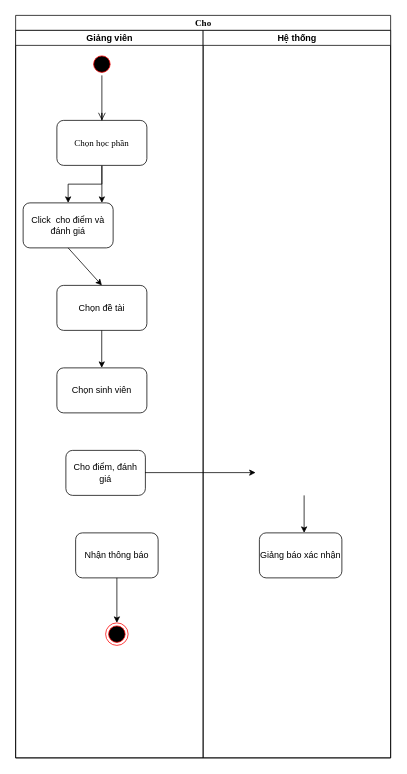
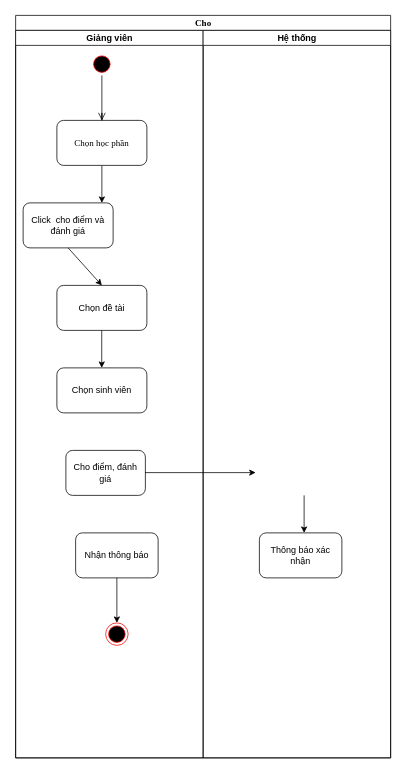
  <mxCell id="0" />
  <mxCell id="1" parent="0" />
  <mxCell id="2" value="Cho" style="swimlane;html=1;childLayout=stackLayout;startSize=20;rounded=0;shadow=0;comic=0;labelBackgroundColor=none;strokeWidth=1;fontFamily=Verdana;fontSize=12;align=center;" vertex="1" parent="1"><mxGeometry x="20" y="20" width="500" height="990" as="geometry" /></mxCell>
  <mxCell id="3" value="Giảng viên" style="swimlane;html=1;startSize=20;" vertex="1" parent="2"><mxGeometry y="20" width="250" height="970" as="geometry" /></mxCell>
  <mxCell id="4" value="" style="ellipse;html=1;shape=startState;fillColor=#000000;strokeColor=#ff0000;" vertex="1" parent="3"><mxGeometry x="100" y="30" width="30" height="30" as="geometry" /></mxCell>
  <mxCell id="5" value="" style="endArrow=classic;html=1;rounded=0;strokeColor=#000000;exitX=0.5;exitY=1;exitDx=0;exitDy=0;" edge="1" parent="3"><mxGeometry width="50" height="50" relative="1" as="geometry"><mxPoint x="115" y="180" as="sourcePoint" /><mxPoint x="115" y="230" as="targetPoint" /></mxGeometry></mxCell>
  <mxCell id="6" value="Click&amp;nbsp; cho điểm và đánh giá" style="rounded=1;whiteSpace=wrap;html=1;" vertex="1" parent="3"><mxGeometry x="10" y="230" width="120" height="60" as="geometry" /></mxCell>
  <mxCell id="7" value="" style="ellipse;html=1;shape=endState;fillColor=#000000;strokeColor=#ff0000;" vertex="1" parent="3"><mxGeometry x="120" y="790" width="30" height="30" as="geometry" /></mxCell>
  <mxCell id="8" value="Chọn đề tài" style="rounded=1;whiteSpace=wrap;html=1;" vertex="1" parent="3"><mxGeometry x="55" y="340" width="120" height="60" as="geometry" /></mxCell>
  <mxCell id="9" value="Chọn sinh viên" style="rounded=1;whiteSpace=wrap;html=1;" vertex="1" parent="3"><mxGeometry x="55" y="450" width="120" height="60" as="geometry" /></mxCell>
  <mxCell id="10" value="" style="endArrow=classic;html=1;rounded=0;exitX=0.5;exitY=1;exitDx=0;exitDy=0;" edge="1" parent="3" source="6"><mxGeometry width="50" height="50" relative="1" as="geometry"><mxPoint x="420" y="330" as="sourcePoint" /><mxPoint x="115" y="340" as="targetPoint" /></mxGeometry></mxCell>
  <mxCell id="11" value="" style="endArrow=classic;html=1;rounded=0;exitX=0.5;exitY=1;exitDx=0;exitDy=0;" edge="1" parent="3"><mxGeometry width="50" height="50" relative="1" as="geometry"><mxPoint x="114.83" y="400" as="sourcePoint" /><mxPoint x="114.83" y="450" as="targetPoint" /></mxGeometry></mxCell>
  <mxCell id="12" value="Nhận thông báo" style="rounded=1;whiteSpace=wrap;html=1;" vertex="1" parent="3"><mxGeometry x="80" y="670" width="110" height="60" as="geometry" /></mxCell>
  <mxCell id="13" value="" style="endArrow=classic;html=1;rounded=0;entryX=0.5;entryY=0;entryDx=0;entryDy=0;exitX=0.5;exitY=1;exitDx=0;exitDy=0;" edge="1" parent="3" source="12" target="7"><mxGeometry width="50" height="50" relative="1" as="geometry"><mxPoint x="420" y="910" as="sourcePoint" /><mxPoint x="470" y="860" as="targetPoint" /></mxGeometry></mxCell>
  <mxCell id="14" value="Cho điểm, đánh giá" style="rounded=1;whiteSpace=wrap;html=1;" vertex="1" parent="3"><mxGeometry x="67" y="560" width="106" height="60" as="geometry" /></mxCell>
  <mxCell id="15" value="Hệ thống" style="swimlane;html=1;startSize=20;" vertex="1" parent="2"><mxGeometry x="250" y="20" width="250" height="970" as="geometry" /></mxCell>
  <mxCell id="16" value="" style="endArrow=classic;html=1;rounded=0;strokeColor=#000000;exitX=1;exitY=0.5;exitDx=0;exitDy=0;" edge="1" parent="15"><mxGeometry width="50" height="50" relative="1" as="geometry"><mxPoint x="-77.5" y="589.66" as="sourcePoint" /><mxPoint x="70" y="589.66" as="targetPoint" /></mxGeometry></mxCell>
- <mxCell id="17" value="Giảng báo xác nhận" style="rounded=1;whiteSpace=wrap;html=1;" vertex="1" parent="15"><mxGeometry x="75" y="670" width="110" height="60" as="geometry" /></mxCell>
+ <mxCell id="17" value="Thông báo xác nhận" style="rounded=1;whiteSpace=wrap;html=1;" vertex="1" parent="15"><mxGeometry x="75" y="670" width="110" height="60" as="geometry" /></mxCell>
  <mxCell id="18" value="" style="endArrow=classic;html=1;rounded=0;exitX=0.5;exitY=1;exitDx=0;exitDy=0;" edge="1" parent="15"><mxGeometry width="50" height="50" relative="1" as="geometry"><mxPoint x="134.66" y="620" as="sourcePoint" /><mxPoint x="134.66" y="670" as="targetPoint" /></mxGeometry></mxCell>
  <mxCell id="19" value="" style="edgeStyle=orthogonalEdgeStyle;html=1;verticalAlign=bottom;endArrow=open;endSize=8;strokeColor=#000000;rounded=0;startArrow=none;" edge="1" parent="1" source="21"><mxGeometry relative="1" as="geometry"><mxPoint x="135" y="160" as="targetPoint" /></mxGeometry></mxCell>
- <mxCell id="20" value="" style="edgeStyle=orthogonalEdgeStyle;rounded=0;orthogonalLoop=1;jettySize=auto;html=1;strokeColor=#000000;" edge="1" parent="1" source="21" target="6"><mxGeometry relative="1" as="geometry" /></mxCell>
  <mxCell id="21" value="&lt;span style=&quot;font-family: &amp;#34;verdana&amp;#34;&quot;&gt;Chọn học phần&lt;/span&gt;" style="rounded=1;whiteSpace=wrap;html=1;" vertex="1" parent="1"><mxGeometry x="75" y="160" width="120" height="60" as="geometry" /></mxCell>
  <mxCell id="22" value="" style="edgeStyle=orthogonalEdgeStyle;html=1;verticalAlign=bottom;endArrow=none;endSize=8;strokeColor=#000000;rounded=0;" edge="1" parent="1" source="4" target="21"><mxGeometry relative="1" as="geometry"><mxPoint x="135" y="160" as="targetPoint" /><mxPoint x="135" y="100" as="sourcePoint" /></mxGeometry></mxCell>
